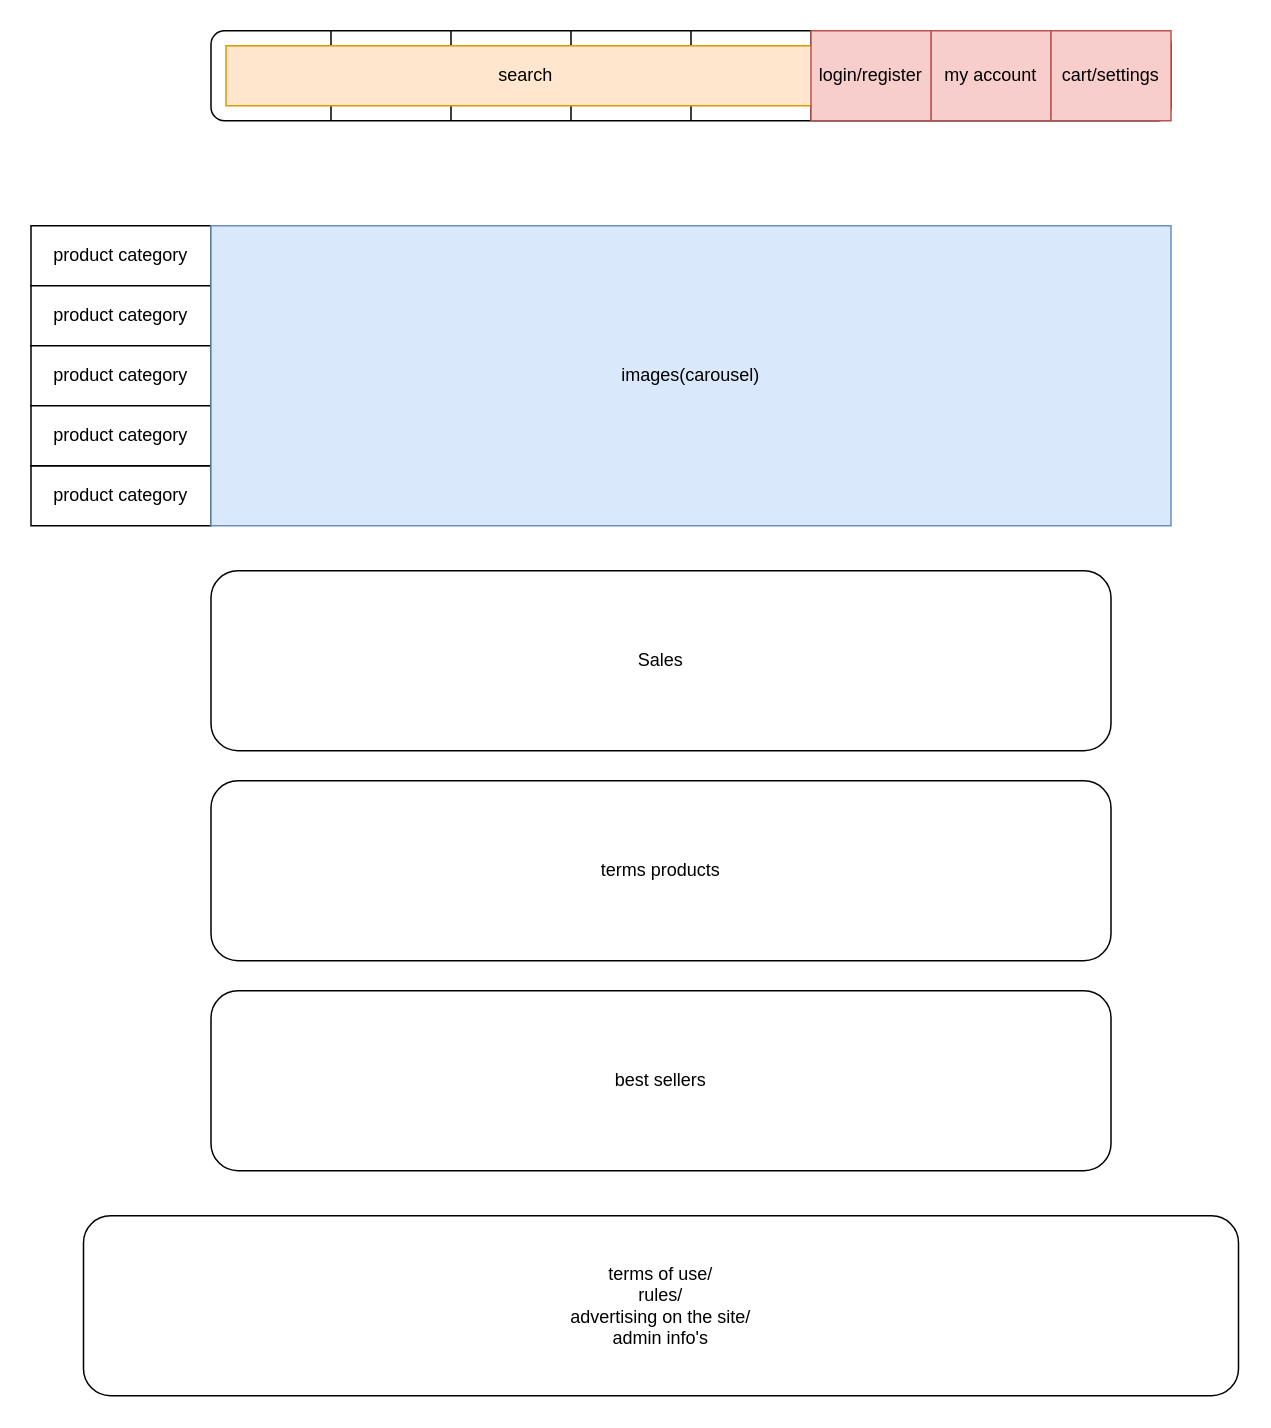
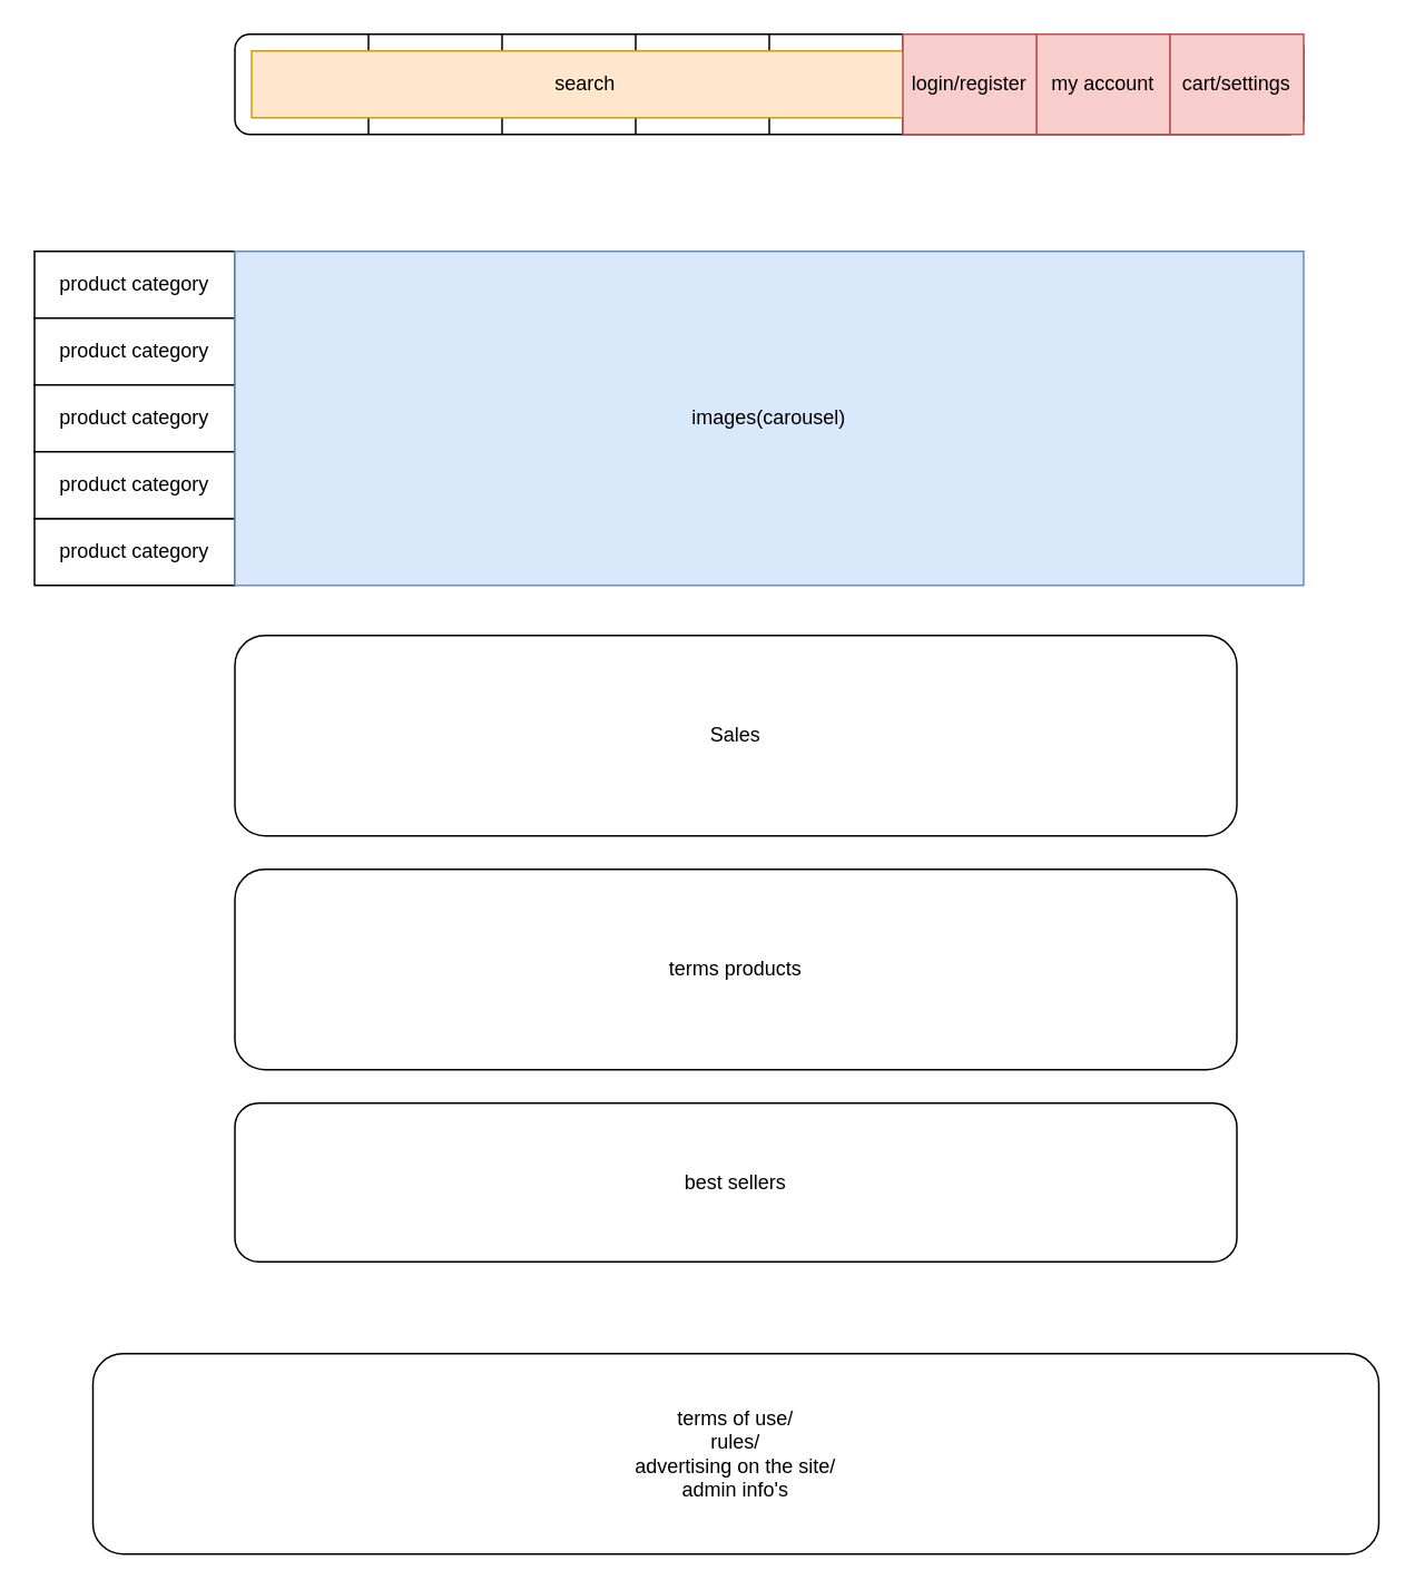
  <mxCell id="0" />
  <mxCell id="1" parent="0" />
  <mxCell id="2" value="Nav Bar" style="rounded=1;whiteSpace=wrap;html=1;" parent="1" vertex="1"><mxGeometry x="140" y="20" width="640" height="60" as="geometry" /></mxCell>
  <mxCell id="3" value="" style="endArrow=none;html=1;entryX=0.25;entryY=0;entryDx=0;entryDy=0;exitX=0.25;exitY=1;exitDx=0;exitDy=0;" parent="1" edge="1"><mxGeometry width="50" height="50" relative="1" as="geometry"><mxPoint x="300" y="80" as="sourcePoint" /><mxPoint x="300" y="20" as="targetPoint" /></mxGeometry></mxCell>
  <mxCell id="4" value="" style="endArrow=none;html=1;entryX=0.25;entryY=0;entryDx=0;entryDy=0;exitX=0.25;exitY=1;exitDx=0;exitDy=0;" parent="1" edge="1"><mxGeometry width="50" height="50" relative="1" as="geometry"><mxPoint x="380" y="80" as="sourcePoint" /><mxPoint x="380" y="20" as="targetPoint" /></mxGeometry></mxCell>
  <mxCell id="5" value="" style="endArrow=none;html=1;entryX=0.25;entryY=0;entryDx=0;entryDy=0;exitX=0.25;exitY=1;exitDx=0;exitDy=0;" parent="1" edge="1"><mxGeometry width="50" height="50" relative="1" as="geometry"><mxPoint x="460" y="80" as="sourcePoint" /><mxPoint x="460" y="20" as="targetPoint" /></mxGeometry></mxCell>
  <mxCell id="6" value="" style="endArrow=none;html=1;entryX=0.25;entryY=0;entryDx=0;entryDy=0;exitX=0.25;exitY=1;exitDx=0;exitDy=0;" parent="1" edge="1"><mxGeometry width="50" height="50" relative="1" as="geometry"><mxPoint x="540" y="80" as="sourcePoint" /><mxPoint x="540" y="20" as="targetPoint" /></mxGeometry></mxCell>
  <mxCell id="7" value="" style="endArrow=none;html=1;entryX=0.25;entryY=0;entryDx=0;entryDy=0;exitX=0.25;exitY=1;exitDx=0;exitDy=0;" parent="1" edge="1"><mxGeometry width="50" height="50" relative="1" as="geometry"><mxPoint x="620" y="80" as="sourcePoint" /><mxPoint x="620" y="20" as="targetPoint" /></mxGeometry></mxCell>
  <mxCell id="8" value="" style="endArrow=none;html=1;entryX=0.25;entryY=0;entryDx=0;entryDy=0;exitX=0.25;exitY=1;exitDx=0;exitDy=0;" parent="1" edge="1"><mxGeometry width="50" height="50" relative="1" as="geometry"><mxPoint x="700" y="80" as="sourcePoint" /><mxPoint x="700" y="20" as="targetPoint" /></mxGeometry></mxCell>
  <mxCell id="9" value="" style="endArrow=none;html=1;entryX=0.25;entryY=0;entryDx=0;entryDy=0;exitX=0.25;exitY=1;exitDx=0;exitDy=0;" parent="1" edge="1"><mxGeometry width="50" height="50" relative="1" as="geometry"><mxPoint x="220" y="80" as="sourcePoint" /><mxPoint x="220" y="20" as="targetPoint" /></mxGeometry></mxCell>
  <mxCell id="10" value="search" style="rounded=0;whiteSpace=wrap;html=1;fillColor=#ffe6cc;strokeColor=#d79b00;" parent="1" vertex="1"><mxGeometry x="150" y="30" width="400" height="40" as="geometry" /></mxCell>
  <mxCell id="11" value="my account" style="rounded=0;whiteSpace=wrap;html=1;fillColor=#f8cecc;strokeColor=#b85450;" parent="1" vertex="1"><mxGeometry x="620" y="20" width="80" height="60" as="geometry" /></mxCell>
  <mxCell id="12" value="cart/settings" style="rounded=0;whiteSpace=wrap;html=1;fillColor=#f8cecc;strokeColor=#b85450;" parent="1" vertex="1"><mxGeometry x="700" y="20" width="80" height="60" as="geometry" /></mxCell>
  <mxCell id="13" value="product category" style="rounded=0;whiteSpace=wrap;html=1;" parent="1" vertex="1"><mxGeometry x="20" y="150" width="120" height="40" as="geometry" /></mxCell>
  <mxCell id="14" value="product category" style="rounded=0;whiteSpace=wrap;html=1;" parent="1" vertex="1"><mxGeometry x="20" y="190" width="120" height="40" as="geometry" /></mxCell>
  <mxCell id="15" value="product category" style="rounded=0;whiteSpace=wrap;html=1;" parent="1" vertex="1"><mxGeometry x="20" y="310" width="120" height="40" as="geometry" /></mxCell>
  <mxCell id="16" value="product category" style="rounded=0;whiteSpace=wrap;html=1;" parent="1" vertex="1"><mxGeometry x="20" y="230" width="120" height="40" as="geometry" /></mxCell>
  <mxCell id="17" value="product category" style="rounded=0;whiteSpace=wrap;html=1;" parent="1" vertex="1"><mxGeometry x="20" y="270" width="120" height="40" as="geometry" /></mxCell>
  <mxCell id="18" value="images(carousel)" style="rounded=0;whiteSpace=wrap;html=1;fillColor=#dae8fc;strokeColor=#6c8ebf;" parent="1" vertex="1"><mxGeometry x="140" y="150" width="640" height="200" as="geometry" /></mxCell>
- <mxCell id="19" value="best sellers" style="rounded=1;whiteSpace=wrap;html=1;" parent="1" vertex="1"><mxGeometry x="140" y="660" width="600" height="120" as="geometry" /></mxCell>
+ <mxCell id="19" value="best sellers" style="rounded=1;whiteSpace=wrap;html=1;" parent="1" vertex="1"><mxGeometry x="140" y="660" width="600" height="95" as="geometry" /></mxCell>
  <mxCell id="20" value="terms products" style="rounded=1;whiteSpace=wrap;html=1;" parent="1" vertex="1"><mxGeometry x="140" y="520" width="600" height="120" as="geometry" /></mxCell>
  <mxCell id="21" value="Sales" style="rounded=1;whiteSpace=wrap;html=1;" parent="1" vertex="1"><mxGeometry x="140" y="380" width="600" height="120" as="geometry" /></mxCell>
  <mxCell id="22" value="terms of use/&lt;br&gt;rules/&lt;br&gt;advertising on the site/&lt;br&gt;admin info's" style="rounded=1;whiteSpace=wrap;html=1;" parent="1" vertex="1"><mxGeometry x="55" y="810" width="770" height="120" as="geometry" /></mxCell>
  <mxCell id="23" value="login/register" style="rounded=0;whiteSpace=wrap;html=1;fillColor=#f8cecc;strokeColor=#b85450;" parent="1" vertex="1"><mxGeometry x="540" y="20" width="80" height="60" as="geometry" /></mxCell>
